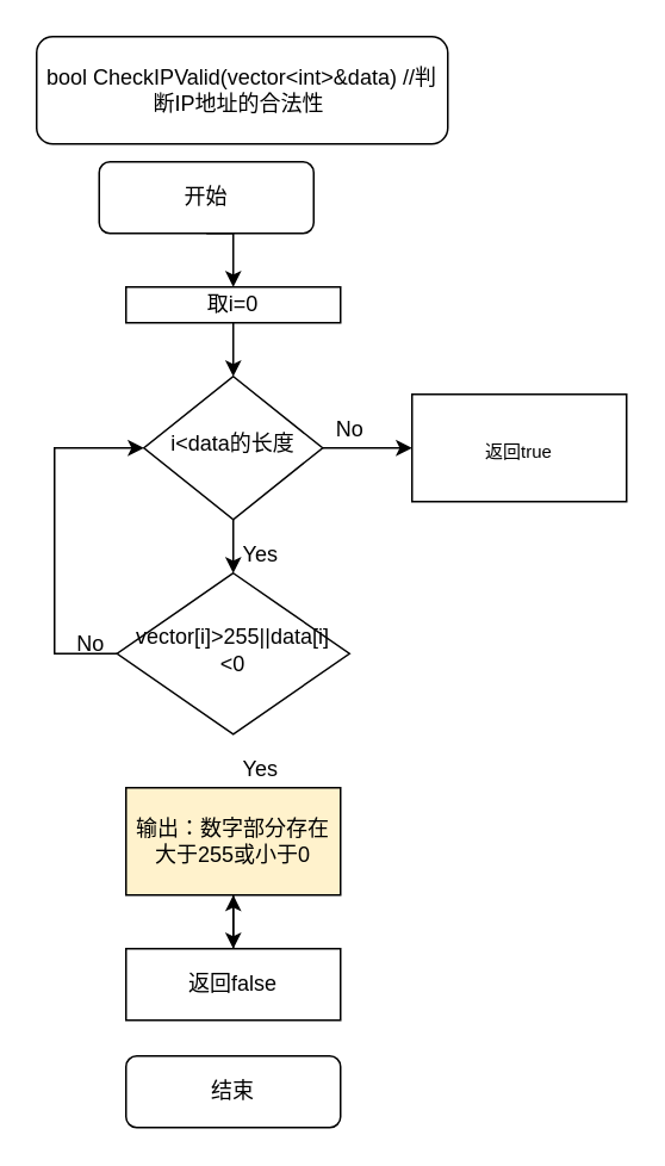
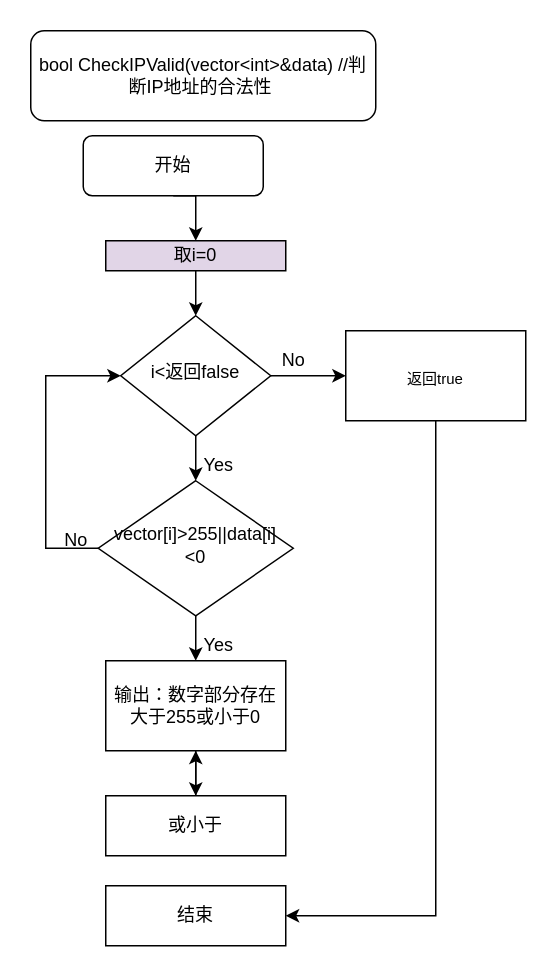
  <mxCell id="0" />
  <mxCell id="1" parent="0" />
  <mxCell id="2" style="edgeStyle=orthogonalEdgeStyle;rounded=0;orthogonalLoop=1;jettySize=auto;html=1;exitX=0.5;exitY=1;exitDx=0;exitDy=0;" edge="1" parent="1" source="3"><mxGeometry relative="1" as="geometry"><mxPoint x="130" y="160" as="targetPoint" /></mxGeometry></mxCell>
  <mxCell id="3" value="开始" style="rounded=1;whiteSpace=wrap;html=1;fontSize=12;glass=0;strokeWidth=1;shadow=0;" parent="1" vertex="1"><mxGeometry x="55" y="90" width="120" height="40" as="geometry" /></mxCell>
  <mxCell id="4" style="edgeStyle=orthogonalEdgeStyle;rounded=0;orthogonalLoop=1;jettySize=auto;html=1;" edge="1" parent="1" source="6"><mxGeometry relative="1" as="geometry"><mxPoint x="130" y="320" as="targetPoint" /></mxGeometry></mxCell>
  <mxCell id="5" style="edgeStyle=orthogonalEdgeStyle;rounded=0;orthogonalLoop=1;jettySize=auto;html=1;fontSize=18;" edge="1" parent="1" source="6"><mxGeometry relative="1" as="geometry"><mxPoint x="230" y="250" as="targetPoint" /></mxGeometry></mxCell>
- <mxCell id="6" value="i&amp;lt;data的长度" style="rhombus;whiteSpace=wrap;html=1;shadow=0;fontFamily=Helvetica;fontSize=12;align=center;strokeWidth=1;spacing=6;spacingTop=-4;" parent="1" vertex="1"><mxGeometry x="80" y="210" width="100" height="80" as="geometry" /></mxCell>
+ <mxCell id="6" value="i&amp;lt;返回false" style="rhombus;whiteSpace=wrap;html=1;shadow=0;fontFamily=Helvetica;fontSize=12;align=center;strokeWidth=1;spacing=6;spacingTop=-4;" parent="1" vertex="1"><mxGeometry x="80" y="210" width="100" height="80" as="geometry" /></mxCell>
+ <mxCell id="7" style="edgeStyle=orthogonalEdgeStyle;rounded=0;orthogonalLoop=1;jettySize=auto;html=1;exitX=0.5;exitY=1;exitDx=0;exitDy=0;" edge="1" parent="1" source="9" target="15"><mxGeometry relative="1" as="geometry"><mxPoint x="130" y="440" as="targetPoint" /></mxGeometry></mxCell>
  <mxCell id="8" style="edgeStyle=orthogonalEdgeStyle;rounded=0;orthogonalLoop=1;jettySize=auto;html=1;exitX=0;exitY=0.5;exitDx=0;exitDy=0;" edge="1" parent="1" source="9" target="6"><mxGeometry relative="1" as="geometry"><mxPoint x="30" y="240" as="targetPoint" /><Array as="points"><mxPoint x="30" y="365" /><mxPoint x="30" y="250" /></Array></mxGeometry></mxCell>
  <mxCell id="9" value="vector[i]&amp;gt;255||data[i]&amp;lt;0" style="rhombus;whiteSpace=wrap;html=1;shadow=0;fontFamily=Helvetica;fontSize=12;align=center;strokeWidth=1;spacing=6;spacingTop=-4;" parent="1" vertex="1"><mxGeometry x="65" y="320" width="130" height="90" as="geometry" /></mxCell>
- <mxCell id="10" value="结束" style="rounded=1;whiteSpace=wrap;html=1;fontSize=12;glass=0;strokeWidth=1;shadow=0;" parent="1" vertex="1"><mxGeometry x="70" y="590" width="120" height="40" as="geometry" /></mxCell>
+ <mxCell id="10" value="结束" style="whiteSpace=wrap;html=1;fontSize=12;glass=0;strokeWidth=1;shadow=0;rounded=0;" parent="1" vertex="1"><mxGeometry x="70" y="590" width="120" height="40" as="geometry" /></mxCell>
  <mxCell id="11" value="bool CheckIPValid(vector&amp;lt;int&amp;gt;&amp;amp;data)&amp;nbsp;//判断IP地址的合法性&amp;nbsp;" style="rounded=1;whiteSpace=wrap;html=1;" vertex="1" parent="1"><mxGeometry x="20" y="20" width="230" height="60" as="geometry" /></mxCell>
  <mxCell id="12" style="edgeStyle=orthogonalEdgeStyle;rounded=0;orthogonalLoop=1;jettySize=auto;html=1;exitX=0.5;exitY=1;exitDx=0;exitDy=0;" edge="1" parent="1" source="13"><mxGeometry relative="1" as="geometry"><mxPoint x="130" y="210" as="targetPoint" /></mxGeometry></mxCell>
- <mxCell id="13" value="取i=0" style="rounded=0;whiteSpace=wrap;html=1;" vertex="1" parent="1"><mxGeometry x="70" y="160" width="120" height="20" as="geometry" /></mxCell>
+ <mxCell id="13" value="取i=0" style="rounded=0;whiteSpace=wrap;html=1;fillColor=#e1d5e7;" vertex="1" parent="1"><mxGeometry x="70" y="160" width="120" height="20" as="geometry" /></mxCell>
  <mxCell id="14" style="edgeStyle=orthogonalEdgeStyle;rounded=0;orthogonalLoop=1;jettySize=auto;html=1;exitX=0.5;exitY=1;exitDx=0;exitDy=0;" edge="1" parent="1" source="15"><mxGeometry relative="1" as="geometry"><mxPoint x="130" y="530" as="targetPoint" /></mxGeometry></mxCell>
- <mxCell id="15" value="输出：数字部分存在大于255或小于0" style="rounded=0;whiteSpace=wrap;html=1;fillColor=#fff2cc;" vertex="1" parent="1"><mxGeometry x="70" y="440" width="120" height="60" as="geometry" /></mxCell>
+ <mxCell id="15" value="输出：数字部分存在大于255或小于0" style="rounded=0;whiteSpace=wrap;html=1;" vertex="1" parent="1"><mxGeometry x="70" y="440" width="120" height="60" as="geometry" /></mxCell>
  <mxCell id="16" style="edgeStyle=orthogonalEdgeStyle;rounded=0;orthogonalLoop=1;jettySize=auto;html=1;" edge="1" parent="1" source="17" target="15"><mxGeometry relative="1" as="geometry" /></mxCell>
- <mxCell id="17" value="返回false" style="rounded=0;whiteSpace=wrap;html=1;" vertex="1" parent="1"><mxGeometry x="70" y="530" width="120" height="40" as="geometry" /></mxCell>
+ <mxCell id="17" value="或小于" style="rounded=0;whiteSpace=wrap;html=1;" vertex="1" parent="1"><mxGeometry x="70" y="530" width="120" height="40" as="geometry" /></mxCell>
  <mxCell id="18" value="No" style="text;html=1;align=center;verticalAlign=middle;resizable=0;points=[];autosize=1;" vertex="1" parent="1"><mxGeometry x="180" y="230" width="30" height="20" as="geometry" /></mxCell>
  <mxCell id="19" value="Yes" style="text;html=1;align=center;verticalAlign=middle;resizable=0;points=[];autosize=1;" vertex="1" parent="1"><mxGeometry x="130" y="300" width="30" height="20" as="geometry" /></mxCell>
  <mxCell id="20" value="Yes" style="text;html=1;align=center;verticalAlign=middle;resizable=0;points=[];autosize=1;" vertex="1" parent="1"><mxGeometry x="130" y="420" width="30" height="20" as="geometry" /></mxCell>
  <mxCell id="21" value="No" style="text;html=1;align=center;verticalAlign=middle;resizable=0;points=[];autosize=1;" vertex="1" parent="1"><mxGeometry x="35" y="350" width="30" height="20" as="geometry" /></mxCell>
+ <mxCell id="22" style="edgeStyle=orthogonalEdgeStyle;rounded=0;orthogonalLoop=1;jettySize=auto;html=1;fontSize=18;entryX=1;entryY=0.5;entryDx=0;entryDy=0;" edge="1" parent="1" source="23" target="10"><mxGeometry relative="1" as="geometry"><mxPoint x="290" y="610" as="targetPoint" /><Array as="points"><mxPoint x="290" y="610" /></Array></mxGeometry></mxCell>
  <mxCell id="23" value="&lt;font size=&quot;1&quot;&gt;返回true&lt;/font&gt;" style="rounded=0;whiteSpace=wrap;html=1;fontSize=18;" vertex="1" parent="1"><mxGeometry x="230" y="220" width="120" height="60" as="geometry" /></mxCell>
